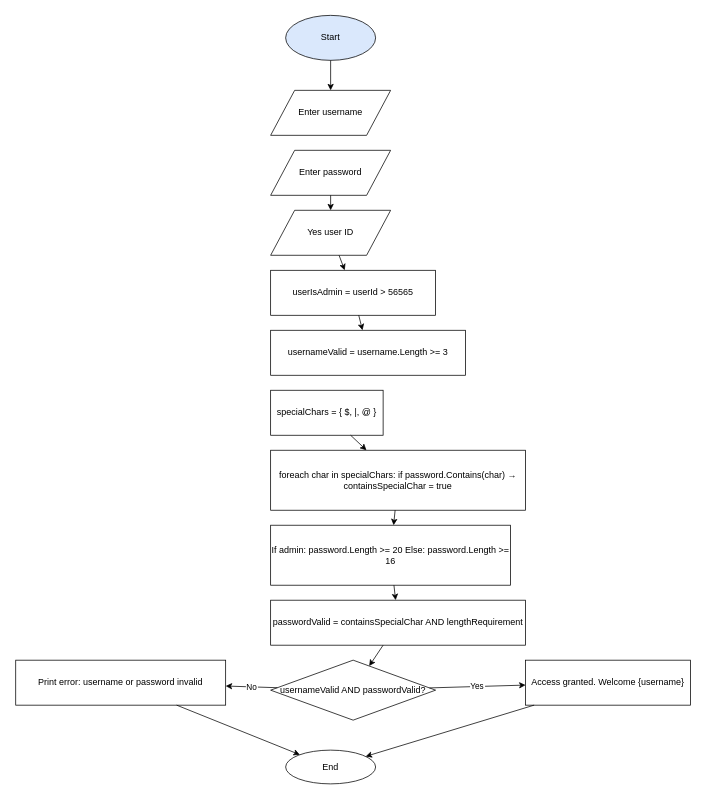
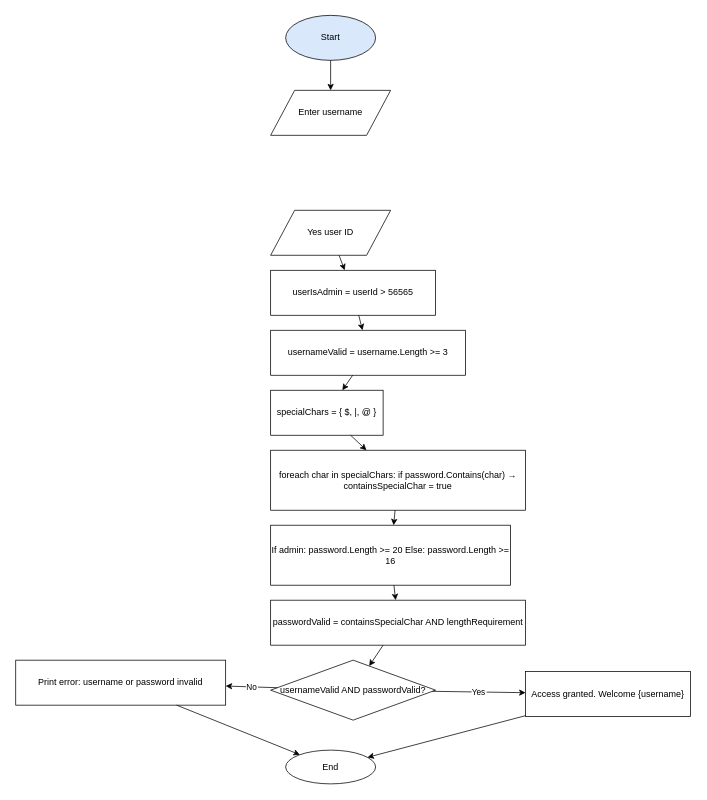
  <mxCell id="0" />
  <mxCell id="1" parent="0" />
  <mxCell id="2" value="Start" style="ellipse;whiteSpace=wrap;html=1;fillColor=#dae8fc;" vertex="1" parent="1"><mxGeometry x="380" y="20" width="120" height="60" as="geometry" /></mxCell>
  <mxCell id="3" value="End" style="ellipse;whiteSpace=wrap;html=1;" vertex="1" parent="1"><mxGeometry x="380" y="1000" width="120" height="45" as="geometry" /></mxCell>
  <mxCell id="4" value="Enter username" style="shape=parallelogram;whiteSpace=wrap;html=1;" vertex="1" parent="1"><mxGeometry x="360" y="120" width="160" height="60" as="geometry" /></mxCell>
- <mxCell id="5" value="Enter password" style="shape=parallelogram;whiteSpace=wrap;html=1;" vertex="1" parent="1"><mxGeometry x="360" y="200" width="160" height="60" as="geometry" /></mxCell>
  <mxCell id="6" value="Yes user ID" style="shape=parallelogram;whiteSpace=wrap;html=1;" vertex="1" parent="1"><mxGeometry x="360" y="280" width="160" height="60" as="geometry" /></mxCell>
  <mxCell id="7" value="userIsAdmin = userId &gt; 56565" style="rounded=0;whiteSpace=wrap;html=1;" vertex="1" parent="1"><mxGeometry x="360" y="360" width="220" height="60" as="geometry" /></mxCell>
  <mxCell id="8" value="usernameValid = username.Length &gt;= 3" style="rounded=0;whiteSpace=wrap;html=1;" vertex="1" parent="1"><mxGeometry x="360" y="440" width="260" height="60" as="geometry" /></mxCell>
  <mxCell id="9" value="specialChars = { $, |, @ }" style="rounded=0;whiteSpace=wrap;html=1;" vertex="1" parent="1"><mxGeometry x="360" y="520" width="150" height="60" as="geometry" /></mxCell>
  <mxCell id="10" value="foreach char in specialChars:  if password.Contains(char) → containsSpecialChar = true" style="rounded=0;whiteSpace=wrap;html=1;" vertex="1" parent="1"><mxGeometry x="360" y="600" width="340" height="80" as="geometry" /></mxCell>
  <mxCell id="11" value="If admin: password.Length &gt;= 20 Else: password.Length &gt;= 16" style="rounded=0;whiteSpace=wrap;html=1;" vertex="1" parent="1"><mxGeometry x="360" y="700" width="320" height="80" as="geometry" /></mxCell>
  <mxCell id="12" value="passwordValid = containsSpecialChar AND lengthRequirement" style="rounded=0;whiteSpace=wrap;html=1;" vertex="1" parent="1"><mxGeometry x="360" y="800" width="340" height="60" as="geometry" /></mxCell>
  <mxCell id="13" value="usernameValid AND passwordValid?" style="rhombus;whiteSpace=wrap;html=1;" vertex="1" parent="1"><mxGeometry x="360" y="880" width="220" height="80" as="geometry" /></mxCell>
- <mxCell id="14" value="Access granted. Welcome {username}" style="rounded=0;whiteSpace=wrap;html=1;" vertex="1" parent="1"><mxGeometry x="700" y="880" width="220" height="60" as="geometry" /></mxCell>
+ <mxCell id="14" value="Access granted. Welcome {username}" style="rounded=0;whiteSpace=wrap;html=1;" vertex="1" parent="1"><mxGeometry x="700" y="895" width="220" height="60" as="geometry" /></mxCell>
  <mxCell id="15" value="Print error: username or password invalid" style="rounded=0;whiteSpace=wrap;html=1;" vertex="1" parent="1"><mxGeometry x="20" y="880" width="280" height="60" as="geometry" /></mxCell>
  <mxCell id="16" edge="1" parent="1" source="2" target="4"><mxGeometry relative="1" as="geometry" /></mxCell>
- <mxCell id="17" edge="1" parent="1" source="5" target="6"><mxGeometry relative="1" as="geometry" /></mxCell>
  <mxCell id="18" edge="1" parent="1" source="6" target="7"><mxGeometry relative="1" as="geometry" /></mxCell>
  <mxCell id="19" edge="1" parent="1" source="7" target="8"><mxGeometry relative="1" as="geometry" /></mxCell>
+ <mxCell id="20" edge="1" parent="1" source="8" target="9"><mxGeometry relative="1" as="geometry" /></mxCell>
  <mxCell id="21" edge="1" parent="1" source="9" target="10"><mxGeometry relative="1" as="geometry" /></mxCell>
  <mxCell id="22" edge="1" parent="1" source="10" target="11"><mxGeometry relative="1" as="geometry" /></mxCell>
  <mxCell id="23" edge="1" parent="1" source="11" target="12"><mxGeometry relative="1" as="geometry" /></mxCell>
  <mxCell id="24" edge="1" parent="1" source="12" target="13"><mxGeometry relative="1" as="geometry" /></mxCell>
  <mxCell id="25" value="Yes" edge="1" parent="1" source="13" target="14"><mxGeometry relative="1" as="geometry" /></mxCell>
  <mxCell id="26" value="No" edge="1" parent="1" source="13" target="15"><mxGeometry relative="1" as="geometry" /></mxCell>
  <mxCell id="27" edge="1" parent="1" source="14" target="3"><mxGeometry relative="1" as="geometry" /></mxCell>
  <mxCell id="28" edge="1" parent="1" source="15" target="3"><mxGeometry relative="1" as="geometry" /></mxCell>
